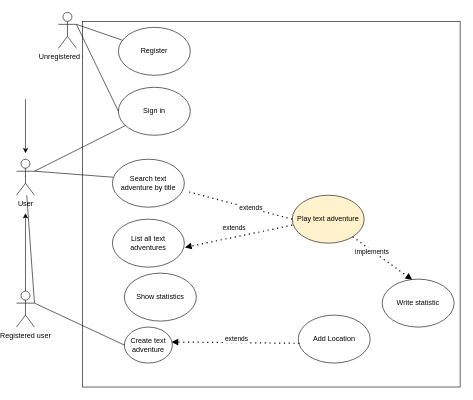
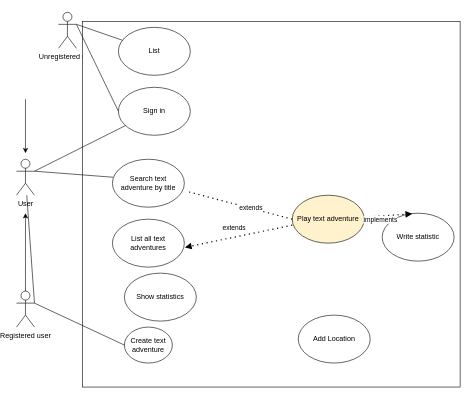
  <mxCell id="0" />
  <mxCell id="1" parent="0" />
  <mxCell id="2" value="" style="edgeStyle=orthogonalEdgeStyle;rounded=0;orthogonalLoop=1;jettySize=auto;html=1;" edge="1" parent="1"><mxGeometry relative="1" as="geometry"><mxPoint x="35" y="165" as="sourcePoint" /><mxPoint x="35" y="255" as="targetPoint" /></mxGeometry></mxCell>
  <mxCell id="3" value="Unregistered user" style="shape=umlActor;verticalLabelPosition=bottom;verticalAlign=top;html=1;outlineConnect=0;" vertex="1" parent="1"><mxGeometry x="90" y="20" width="30" height="60" as="geometry" /></mxCell>
  <mxCell id="4" value="User" style="shape=umlActor;verticalLabelPosition=bottom;verticalAlign=top;html=1;outlineConnect=0;" vertex="1" parent="1"><mxGeometry x="20" y="265" width="30" height="60" as="geometry" /></mxCell>
  <mxCell id="5" value="Registered user" style="shape=umlActor;verticalLabelPosition=bottom;verticalAlign=top;html=1;outlineConnect=0;" vertex="1" parent="1"><mxGeometry x="20" y="485" width="30" height="60" as="geometry" /></mxCell>
  <mxCell id="6" value="" style="rounded=0;whiteSpace=wrap;html=1;" vertex="1" parent="1"><mxGeometry x="130" y="35" width="630" height="610" as="geometry" /></mxCell>
- <mxCell id="7" value="Register" style="ellipse;whiteSpace=wrap;html=1;" vertex="1" parent="1"><mxGeometry x="190" y="45" width="120" height="80" as="geometry" /></mxCell>
+ <mxCell id="7" value="List" style="ellipse;whiteSpace=wrap;html=1;" vertex="1" parent="1"><mxGeometry x="190" y="45" width="120" height="80" as="geometry" /></mxCell>
  <mxCell id="8" value="" style="endArrow=classic;html=1;exitX=0.5;exitY=0;exitDx=0;exitDy=0;exitPerimeter=0;" edge="1" parent="1" source="5"><mxGeometry width="50" height="50" relative="1" as="geometry"><mxPoint x="35" y="355" as="sourcePoint" /><mxPoint x="35" y="355" as="targetPoint" /></mxGeometry></mxCell>
  <mxCell id="9" value="" style="endArrow=none;html=1;exitX=1;exitY=0.333;exitDx=0;exitDy=0;exitPerimeter=0;" edge="1" parent="1" source="3" target="7"><mxGeometry width="50" height="50" relative="1" as="geometry"><mxPoint x="330" y="385" as="sourcePoint" /><mxPoint x="380" y="335" as="targetPoint" /></mxGeometry></mxCell>
  <mxCell id="10" value="Sign in" style="ellipse;whiteSpace=wrap;html=1;" vertex="1" parent="1"><mxGeometry x="190" y="145" width="120" height="80" as="geometry" /></mxCell>
  <mxCell id="11" value="" style="endArrow=none;html=1;exitX=1;exitY=0.333;exitDx=0;exitDy=0;exitPerimeter=0;" edge="1" parent="1" source="3"><mxGeometry width="50" height="50" relative="1" as="geometry"><mxPoint x="290" y="325" as="sourcePoint" /><mxPoint x="190" y="185" as="targetPoint" /></mxGeometry></mxCell>
  <mxCell id="12" value="&lt;div&gt;Search text&lt;/div&gt;&lt;div&gt; adventure by title&lt;/div&gt;" style="ellipse;whiteSpace=wrap;html=1;" vertex="1" parent="1"><mxGeometry x="180" y="265" width="120" height="80" as="geometry" /></mxCell>
  <mxCell id="13" value="" style="endArrow=none;html=1;exitX=1;exitY=0.333;exitDx=0;exitDy=0;exitPerimeter=0;" edge="1" parent="1" source="4"><mxGeometry width="50" height="50" relative="1" as="geometry"><mxPoint x="330" y="385" as="sourcePoint" /><mxPoint x="181" y="295" as="targetPoint" /></mxGeometry></mxCell>
  <mxCell id="14" value="List all text adventures" style="ellipse;whiteSpace=wrap;html=1;" vertex="1" parent="1"><mxGeometry x="180" y="365" width="120" height="80" as="geometry" /></mxCell>
  <mxCell id="15" value="" style="endArrow=none;html=1;exitX=1;exitY=0.333;exitDx=0;exitDy=0;exitPerimeter=0;" edge="1" parent="1" source="4" target="10"><mxGeometry width="50" height="50" relative="1" as="geometry"><mxPoint x="80" y="435" as="sourcePoint" /><mxPoint x="130" y="385" as="targetPoint" /></mxGeometry></mxCell>
  <mxCell id="16" value="Show statistics" style="ellipse;whiteSpace=wrap;html=1;" vertex="1" parent="1"><mxGeometry x="200" y="455" width="120" height="80" as="geometry" /></mxCell>
  <mxCell id="17" value="" style="endArrow=none;html=1;exitX=1;exitY=0.333;exitDx=0;exitDy=0;exitPerimeter=0;" edge="1" parent="1" source="5" target="4"><mxGeometry width="50" height="50" relative="1" as="geometry"><mxPoint x="80" y="565" as="sourcePoint" /><mxPoint x="130" y="515" as="targetPoint" /></mxGeometry></mxCell>
  <mxCell id="18" value="Create text adventure" style="ellipse;whiteSpace=wrap;html=1;" vertex="1" parent="1"><mxGeometry x="200" y="545" width="80" height="60" as="geometry" /></mxCell>
  <mxCell id="19" value="" style="endArrow=none;html=1;entryX=0;entryY=0.5;entryDx=0;entryDy=0;" edge="1" parent="1" target="18"><mxGeometry width="50" height="50" relative="1" as="geometry"><mxPoint x="50" y="505" as="sourcePoint" /><mxPoint x="380" y="335" as="targetPoint" /></mxGeometry></mxCell>
  <mxCell id="20" value="Play text adventure" style="ellipse;whiteSpace=wrap;html=1;fillColor=#fff2cc;" vertex="1" parent="1"><mxGeometry x="480" y="325" width="120" height="80" as="geometry" /></mxCell>
  <mxCell id="21" value="" style="endArrow=none;dashed=1;html=1;dashPattern=1 3;strokeWidth=2;exitX=0;exitY=0.5;exitDx=0;exitDy=0;endFill=1;entryX=1.017;entryY=0.663;entryDx=0;entryDy=0;entryPerimeter=0;" edge="1" parent="1" source="20" target="12"><mxGeometry width="50" height="50" relative="1" as="geometry"><mxPoint x="330" y="385" as="sourcePoint" /><mxPoint x="380" y="335" as="targetPoint" /></mxGeometry></mxCell>
  <mxCell id="22" value="extends" style="edgeLabel;html=1;align=center;verticalAlign=middle;resizable=0;points=[];" vertex="1" connectable="0" parent="21"><mxGeometry x="-0.444" y="-2" relative="1" as="geometry"><mxPoint x="-21" y="-5" as="offset" /></mxGeometry></mxCell>
  <mxCell id="23" value="" style="endArrow=block;dashed=1;html=1;dashPattern=1 3;strokeWidth=2;endFill=1;entryX=1.008;entryY=0.588;entryDx=0;entryDy=0;entryPerimeter=0;" edge="1" parent="1" target="14"><mxGeometry width="50" height="50" relative="1" as="geometry"><mxPoint x="480" y="375" as="sourcePoint" /><mxPoint x="312.04" y="328.04" as="targetPoint" /></mxGeometry></mxCell>
  <mxCell id="24" value="extends" style="edgeLabel;html=1;align=center;verticalAlign=middle;resizable=0;points=[];" vertex="1" connectable="0" parent="23"><mxGeometry x="-0.444" y="-2" relative="1" as="geometry"><mxPoint x="-47" y="-5" as="offset" /></mxGeometry></mxCell>
  <mxCell id="25" value="Add Location" style="ellipse;whiteSpace=wrap;html=1;" vertex="1" parent="1"><mxGeometry x="490" y="525" width="120" height="80" as="geometry" /></mxCell>
- <mxCell id="26" value="" style="endArrow=block;dashed=1;html=1;dashPattern=1 3;strokeWidth=2;exitX=0.017;exitY=0.588;exitDx=0;exitDy=0;endFill=1;entryX=0.983;entryY=0.413;entryDx=0;entryDy=0;entryPerimeter=0;exitPerimeter=0;" edge="1" parent="1" source="25" target="18"><mxGeometry width="50" height="50" relative="1" as="geometry"><mxPoint x="500" y="385" as="sourcePoint" /><mxPoint x="310.96" y="422.04" as="targetPoint" /></mxGeometry></mxCell>
- <mxCell id="27" value="extends" style="edgeLabel;html=1;align=center;verticalAlign=middle;resizable=0;points=[];" vertex="1" connectable="0" parent="26"><mxGeometry x="-0.444" y="-2" relative="1" as="geometry"><mxPoint x="-47" y="-5" as="offset" /></mxGeometry></mxCell>
- <mxCell id="28" value="Write statistic" style="ellipse;whiteSpace=wrap;html=1;" vertex="1" parent="1"><mxGeometry x="630" y="465" width="120" height="80" as="geometry" /></mxCell>
+ <mxCell id="28" value="Write statistic" style="ellipse;whiteSpace=wrap;html=1;" vertex="1" parent="1"><mxGeometry x="630" y="355" width="120" height="80" as="geometry" /></mxCell>
  <mxCell id="29" value="" style="endArrow=block;dashed=1;html=1;dashPattern=1 3;strokeWidth=2;endFill=1;entryX=0.417;entryY=0.013;entryDx=0;entryDy=0;entryPerimeter=0;" edge="1" parent="1" source="20" target="28"><mxGeometry width="50" height="50" relative="1" as="geometry"><mxPoint x="500" y="385" as="sourcePoint" /><mxPoint x="630" y="422" as="targetPoint" /></mxGeometry></mxCell>
  <mxCell id="30" value="implements" style="edgeLabel;html=1;align=center;verticalAlign=middle;resizable=0;points=[];" vertex="1" connectable="0" parent="29"><mxGeometry x="-0.444" y="-2" relative="1" as="geometry"><mxPoint x="5" y="3" as="offset" /></mxGeometry></mxCell>
